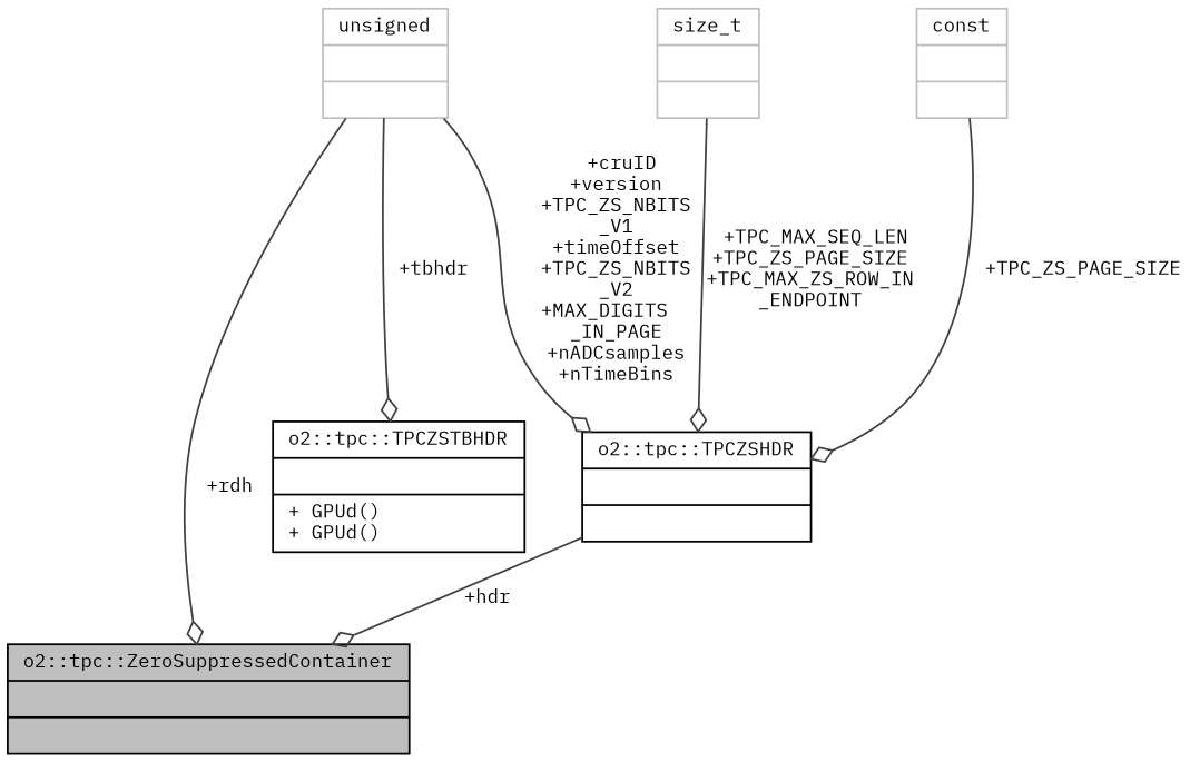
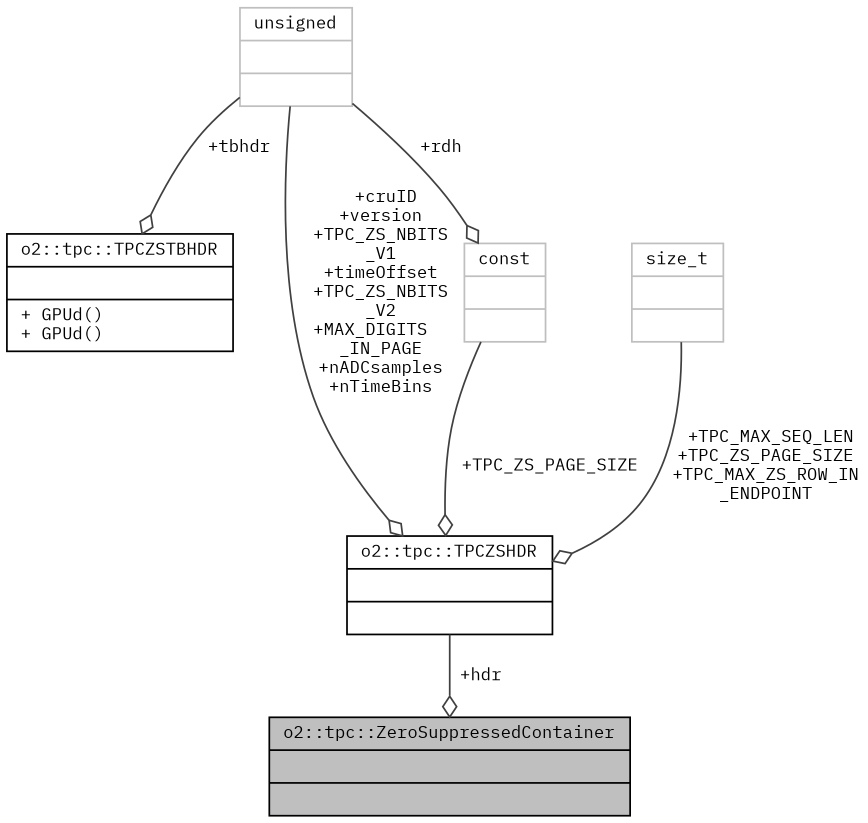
  digraph {
    fontname="IBM Plex Mono"
    node [color=black fontname="IBM Plex Mono" fontsize=10 shape=record]
    edge [arrowhead=odiamond color=grey25 fontname="IBM Plex Mono" fontsize=10 labelfontname=Helvetica labelfontsize=10 style=solid]
    n1 [fillcolor=grey75 fontcolor=black height=0.2 label="{o2::tpc::ZeroSuppressedContainer\n||}" style=filled width=0.4]
    n2 [height=0.2 label="{o2::tpc::TPCZSTBHDR\n||+ GPUd()\l+ GPUd()\l}" width=0.4]
    n3 [color=grey75 height=0.2 label="{unsigned\n||}" width=0.4]
    n4 [height=0.2 label="{o2::tpc::TPCZSHDR\n||}" width=0.4]
    n5 [color=grey75 height=0.2 label="{size_t\n||}" width=0.4]
    n6 [color=grey75 height=0.2 label="{const\n||}" width=0.4]
-   n3 -> n1 [label=" +rdh"]
+   n3 -> n6 [label=" +rdh"]
    n3 -> n2 [label=" +tbhdr"]
    n3 -> n4 [label=" +cruID\n+version\n+TPC_ZS_NBITS\l_V1\n+timeOffset\n+TPC_ZS_NBITS\l_V2\n+MAX_DIGITS\l_IN_PAGE\n+nADCsamples\n+nTimeBins"]
    n4 -> n1 [label=" +hdr"]
    n5 -> n4 [label=" +TPC_MAX_SEQ_LEN\n+TPC_ZS_PAGE_SIZE\n+TPC_MAX_ZS_ROW_IN\l_ENDPOINT"]
    n6 -> n4 [label=" +TPC_ZS_PAGE_SIZE"]
  }
